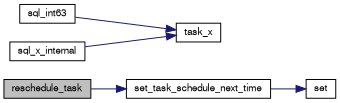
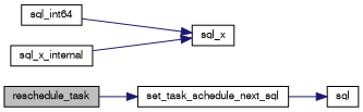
  digraph {
    rankdir=LR
    node [color=black fontname=FreeSans fontsize=10 shape=record]
    edge [color=midnightblue fontname=FreeSans fontsize=10 labelfontname=FreeSans labelfontsize=10 style=solid]
    n1 [fillcolor=grey75 fontcolor=black height=0.2 label=reschedule_task style=filled width=0.4]
-   n2 [height=0.2 label=set_task_schedule_next_time width=0.4]
-   n3 [height=0.2 label=set width=0.4]
-   n4 [height=0.2 label=sql_int63 width=0.4]
-   n5 [height=0.2 label=task_x width=0.4]
+   n2 [height=0.2 label=set_task_schedule_next_sql width=0.4]
+   n3 [height=0.2 label=sql width=0.4]
+   n4 [height=0.2 label=sql_int64 width=0.4]
+   n5 [height=0.2 label=sql_x width=0.4]
    n6 [height=0.2 label=sql_x_internal width=0.4]
    n1 -> n2
    n2 -> n3
    n4 -> n5
    n6 -> n5
  }
